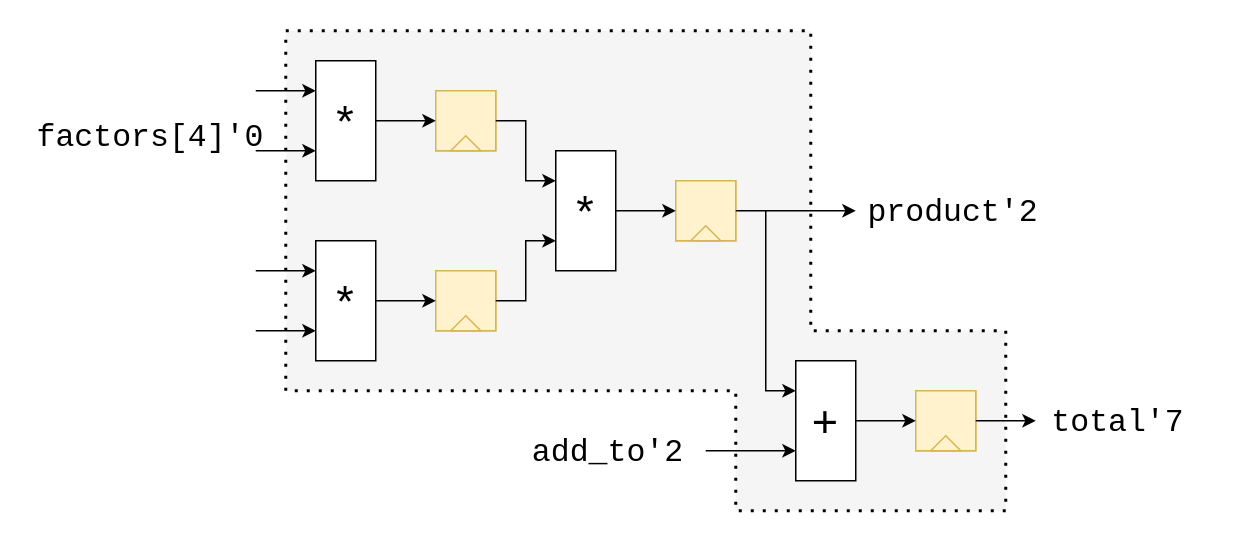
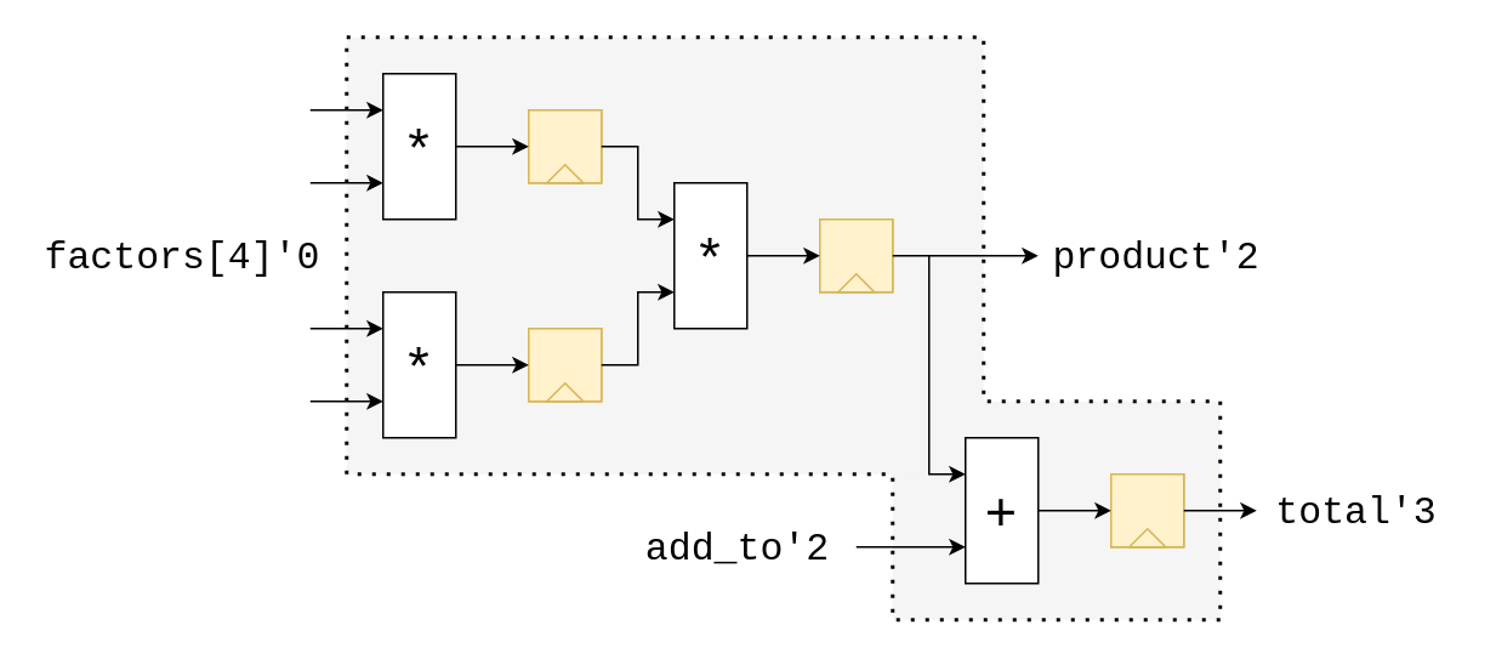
  <mxCell id="0" />
  <mxCell id="1" parent="0" />
  <mxCell id="2" value="" style="rounded=0;whiteSpace=wrap;html=1;strokeWidth=0;fillColor=#f5f5f5;fontColor=#333333;strokeColor=none;" parent="1" vertex="1"><mxGeometry x="490" y="220" width="180" height="120" as="geometry" /></mxCell>
  <mxCell id="3" value="" style="rounded=0;whiteSpace=wrap;html=1;strokeWidth=0;fillColor=#f5f5f5;fontColor=#333333;strokeColor=none;" parent="1" vertex="1"><mxGeometry x="190" y="20" width="350" height="240" as="geometry" /></mxCell>
  <mxCell id="4" value="*" style="rounded=0;whiteSpace=wrap;html=1;fontSize=30;verticalAlign=middle;" parent="1" vertex="1"><mxGeometry x="210" y="160" width="40" height="80" as="geometry" /></mxCell>
  <mxCell id="5" value="" style="group;fillColor=#fff2cc;strokeColor=#d6b656;" parent="1" vertex="1" connectable="0"><mxGeometry x="290" y="180" width="40" height="40" as="geometry" /></mxCell>
  <mxCell id="6" value="" style="rounded=0;whiteSpace=wrap;html=1;fillColor=#fff2cc;strokeColor=#d6b656;" parent="5" vertex="1"><mxGeometry width="40" height="40" as="geometry" /></mxCell>
  <mxCell id="7" value="" style="triangle;whiteSpace=wrap;html=1;rotation=-90;fillColor=#fff2cc;strokeColor=#d6b656;" parent="5" vertex="1"><mxGeometry x="15" y="25" width="10" height="20" as="geometry" /></mxCell>
  <mxCell id="8" value="" style="endArrow=classic;html=1;rounded=0;entryX=0;entryY=0.5;entryDx=0;entryDy=0;exitX=1;exitY=0.5;exitDx=0;exitDy=0;" parent="1" source="4" target="6" edge="1"><mxGeometry width="50" height="50" relative="1" as="geometry"><mxPoint x="170" y="210" as="sourcePoint" /><mxPoint x="220" y="160" as="targetPoint" /></mxGeometry></mxCell>
  <mxCell id="9" value="*" style="rounded=0;whiteSpace=wrap;html=1;fontSize=30;verticalAlign=middle;" parent="1" vertex="1"><mxGeometry x="210" y="40" width="40" height="80" as="geometry" /></mxCell>
  <mxCell id="10" value="" style="group;fillColor=#fff2cc;strokeColor=#d6b656;" parent="1" vertex="1" connectable="0"><mxGeometry x="290" y="60" width="40" height="40" as="geometry" /></mxCell>
  <mxCell id="11" value="" style="rounded=0;whiteSpace=wrap;html=1;fillColor=#fff2cc;strokeColor=#d6b656;" parent="10" vertex="1"><mxGeometry width="40" height="40" as="geometry" /></mxCell>
  <mxCell id="12" value="" style="triangle;whiteSpace=wrap;html=1;rotation=-90;fillColor=#fff2cc;strokeColor=#d6b656;" parent="10" vertex="1"><mxGeometry x="15" y="25" width="10" height="20" as="geometry" /></mxCell>
  <mxCell id="13" value="" style="endArrow=classic;html=1;rounded=0;entryX=0;entryY=0.5;entryDx=0;entryDy=0;exitX=1;exitY=0.5;exitDx=0;exitDy=0;" parent="1" source="9" target="11" edge="1"><mxGeometry width="50" height="50" relative="1" as="geometry"><mxPoint x="170" y="90" as="sourcePoint" /><mxPoint x="220" y="40" as="targetPoint" /></mxGeometry></mxCell>
  <mxCell id="14" value="*" style="rounded=0;whiteSpace=wrap;html=1;fontSize=30;verticalAlign=middle;" parent="1" vertex="1"><mxGeometry x="370" y="100" width="40" height="80" as="geometry" /></mxCell>
  <mxCell id="15" value="" style="group;fillColor=#fff2cc;strokeColor=#d6b656;" parent="1" vertex="1" connectable="0"><mxGeometry x="450" y="120" width="40" height="40" as="geometry" /></mxCell>
  <mxCell id="16" value="" style="rounded=0;whiteSpace=wrap;html=1;fillColor=#fff2cc;strokeColor=#d6b656;" parent="15" vertex="1"><mxGeometry width="40" height="40" as="geometry" /></mxCell>
  <mxCell id="17" value="" style="triangle;whiteSpace=wrap;html=1;rotation=-90;fillColor=#fff2cc;strokeColor=#d6b656;" parent="15" vertex="1"><mxGeometry x="15" y="25" width="10" height="20" as="geometry" /></mxCell>
  <mxCell id="18" value="" style="endArrow=classic;html=1;rounded=0;entryX=0;entryY=0.5;entryDx=0;entryDy=0;exitX=1;exitY=0.5;exitDx=0;exitDy=0;" parent="1" source="14" target="16" edge="1"><mxGeometry width="50" height="50" relative="1" as="geometry"><mxPoint x="330" y="150" as="sourcePoint" /><mxPoint x="380" y="100" as="targetPoint" /></mxGeometry></mxCell>
  <mxCell id="19" value="" style="endArrow=classic;html=1;rounded=0;entryX=0;entryY=0.25;entryDx=0;entryDy=0;exitX=1;exitY=0.5;exitDx=0;exitDy=0;" parent="1" source="11" target="14" edge="1"><mxGeometry width="50" height="50" relative="1" as="geometry"><mxPoint x="260" y="90" as="sourcePoint" /><mxPoint x="300" y="90" as="targetPoint" /><Array as="points"><mxPoint x="350" y="80" /><mxPoint x="350" y="120" /></Array></mxGeometry></mxCell>
  <mxCell id="20" value="" style="endArrow=classic;html=1;rounded=0;entryX=0;entryY=0.75;entryDx=0;entryDy=0;exitX=1;exitY=0.5;exitDx=0;exitDy=0;" parent="1" source="6" target="14" edge="1"><mxGeometry width="50" height="50" relative="1" as="geometry"><mxPoint x="340" y="90" as="sourcePoint" /><mxPoint x="380" y="130" as="targetPoint" /><Array as="points"><mxPoint x="350" y="200" /><mxPoint x="350" y="160" /></Array></mxGeometry></mxCell>
  <mxCell id="21" value="" style="endArrow=classic;html=1;rounded=0;entryX=0;entryY=0.25;entryDx=0;entryDy=0;" parent="1" target="9" edge="1"><mxGeometry width="50" height="50" relative="1" as="geometry"><mxPoint x="170" y="60" as="sourcePoint" /><mxPoint x="490" y="140" as="targetPoint" /></mxGeometry></mxCell>
  <mxCell id="22" value="" style="endArrow=classic;html=1;rounded=0;entryX=0;entryY=0.25;entryDx=0;entryDy=0;" parent="1" edge="1"><mxGeometry width="50" height="50" relative="1" as="geometry"><mxPoint x="170" y="100" as="sourcePoint" /><mxPoint x="210" y="100" as="targetPoint" /></mxGeometry></mxCell>
  <mxCell id="23" value="" style="endArrow=classic;html=1;rounded=0;entryX=0;entryY=0.25;entryDx=0;entryDy=0;" parent="1" edge="1"><mxGeometry width="50" height="50" relative="1" as="geometry"><mxPoint x="170" y="180" as="sourcePoint" /><mxPoint x="210" y="180" as="targetPoint" /></mxGeometry></mxCell>
  <mxCell id="24" value="" style="endArrow=classic;html=1;rounded=0;entryX=0;entryY=0.25;entryDx=0;entryDy=0;" parent="1" edge="1"><mxGeometry width="50" height="50" relative="1" as="geometry"><mxPoint x="170" y="220" as="sourcePoint" /><mxPoint x="210" y="220" as="targetPoint" /></mxGeometry></mxCell>
  <mxCell id="25" value="" style="endArrow=classic;html=1;rounded=0;exitX=1;exitY=0.5;exitDx=0;exitDy=0;" parent="1" edge="1"><mxGeometry width="50" height="50" relative="1" as="geometry"><mxPoint x="490" y="140" as="sourcePoint" /><mxPoint x="570" y="140" as="targetPoint" /></mxGeometry></mxCell>
  <mxCell id="26" value="+" style="rounded=0;whiteSpace=wrap;html=1;fontSize=30;verticalAlign=middle;" parent="1" vertex="1"><mxGeometry x="530" y="240" width="40" height="80" as="geometry" /></mxCell>
  <mxCell id="27" value="" style="endArrow=classic;html=1;rounded=0;entryX=0;entryY=0.25;entryDx=0;entryDy=0;" parent="1" target="26" edge="1"><mxGeometry width="50" height="50" relative="1" as="geometry"><mxPoint x="510" y="140" as="sourcePoint" /><mxPoint x="580" y="150" as="targetPoint" /><Array as="points"><mxPoint x="510" y="260" /></Array></mxGeometry></mxCell>
  <mxCell id="28" value="" style="endArrow=classic;html=1;rounded=0;entryX=0;entryY=0.5;entryDx=0;entryDy=0;" parent="1" edge="1"><mxGeometry width="50" height="50" relative="1" as="geometry"><mxPoint x="470" y="300" as="sourcePoint" /><mxPoint x="530" y="300" as="targetPoint" /></mxGeometry></mxCell>
  <mxCell id="29" value="" style="group;fillColor=#fff2cc;strokeColor=#d6b656;" parent="1" vertex="1" connectable="0"><mxGeometry x="610" y="260" width="40" height="40" as="geometry" /></mxCell>
  <mxCell id="30" value="" style="rounded=0;whiteSpace=wrap;html=1;fillColor=#fff2cc;strokeColor=#d6b656;" parent="29" vertex="1"><mxGeometry width="40" height="40" as="geometry" /></mxCell>
  <mxCell id="31" value="" style="triangle;whiteSpace=wrap;html=1;rotation=-90;fillColor=#fff2cc;strokeColor=#d6b656;" parent="29" vertex="1"><mxGeometry x="15" y="25" width="10" height="20" as="geometry" /></mxCell>
  <mxCell id="32" value="" style="endArrow=classic;html=1;rounded=0;entryX=0;entryY=0.5;entryDx=0;entryDy=0;exitX=1;exitY=0.5;exitDx=0;exitDy=0;" parent="1" target="30" edge="1"><mxGeometry width="50" height="50" relative="1" as="geometry"><mxPoint x="570" y="280" as="sourcePoint" /><mxPoint x="540" y="240" as="targetPoint" /></mxGeometry></mxCell>
  <mxCell id="33" value="" style="endArrow=classic;html=1;rounded=0;entryX=0;entryY=0.5;entryDx=0;entryDy=0;exitX=1;exitY=0.5;exitDx=0;exitDy=0;" parent="1" edge="1"><mxGeometry width="50" height="50" relative="1" as="geometry"><mxPoint x="650" y="280" as="sourcePoint" /><mxPoint x="690" y="280" as="targetPoint" /></mxGeometry></mxCell>
- <mxCell id="34" value="&lt;font face=&quot;Courier New&quot; style=&quot;font-size: 21px;&quot;&gt;factors[4]'0&lt;/font&gt;" style="text;html=1;strokeColor=none;fillColor=none;align=center;verticalAlign=middle;whiteSpace=wrap;rounded=0;fontSize=21;" parent="1" vertex="1"><mxGeometry x="20" y="80" width="160" height="20" as="geometry" /></mxCell>
+ <mxCell id="34" value="&lt;font face=&quot;Courier New&quot; style=&quot;font-size: 21px;&quot;&gt;factors[4]'0&lt;/font&gt;" style="text;html=1;strokeColor=none;fillColor=none;align=center;verticalAlign=middle;whiteSpace=wrap;rounded=0;fontSize=21;" parent="1" vertex="1"><mxGeometry x="20" y="130" width="160" height="20" as="geometry" /></mxCell>
  <mxCell id="35" value="&lt;font face=&quot;Courier New&quot; style=&quot;font-size: 21px;&quot;&gt;add_to'2&lt;/font&gt;" style="text;html=1;strokeColor=none;fillColor=none;align=center;verticalAlign=middle;whiteSpace=wrap;rounded=0;fontSize=21;" parent="1" vertex="1"><mxGeometry x="350" y="290" width="110" height="20" as="geometry" /></mxCell>
  <mxCell id="36" value="&lt;font face=&quot;Courier New&quot; style=&quot;font-size: 21px;&quot;&gt;product'2&lt;/font&gt;" style="text;html=1;strokeColor=none;fillColor=none;align=center;verticalAlign=middle;whiteSpace=wrap;rounded=0;fontSize=21;" parent="1" vertex="1"><mxGeometry x="570" y="130" width="130" height="20" as="geometry" /></mxCell>
- <mxCell id="37" value="&lt;font face=&quot;Courier New&quot; style=&quot;font-size: 21px;&quot;&gt;total'7&lt;/font&gt;" style="text;html=1;strokeColor=none;fillColor=none;align=center;verticalAlign=middle;whiteSpace=wrap;rounded=0;fontSize=21;" parent="1" vertex="1"><mxGeometry x="690" y="270" width="110" height="20" as="geometry" /></mxCell>
+ <mxCell id="37" value="&lt;font face=&quot;Courier New&quot; style=&quot;font-size: 21px;&quot;&gt;total'3&lt;/font&gt;" style="text;html=1;strokeColor=none;fillColor=none;align=center;verticalAlign=middle;whiteSpace=wrap;rounded=0;fontSize=21;" parent="1" vertex="1"><mxGeometry x="690" y="270" width="110" height="20" as="geometry" /></mxCell>
  <mxCell id="38" value="" style="endArrow=none;dashed=1;html=1;dashPattern=1 3;strokeWidth=2;rounded=0;" parent="1" edge="1"><mxGeometry width="50" height="50" relative="1" as="geometry"><mxPoint x="190" y="260" as="sourcePoint" /><mxPoint x="190" y="260" as="targetPoint" /><Array as="points"><mxPoint x="190" y="20" /><mxPoint x="540" y="20" /><mxPoint x="540" y="220" /><mxPoint x="670" y="220" /><mxPoint x="670" y="340" /><mxPoint x="490" y="340" /><mxPoint x="490" y="260" /></Array></mxGeometry></mxCell>
